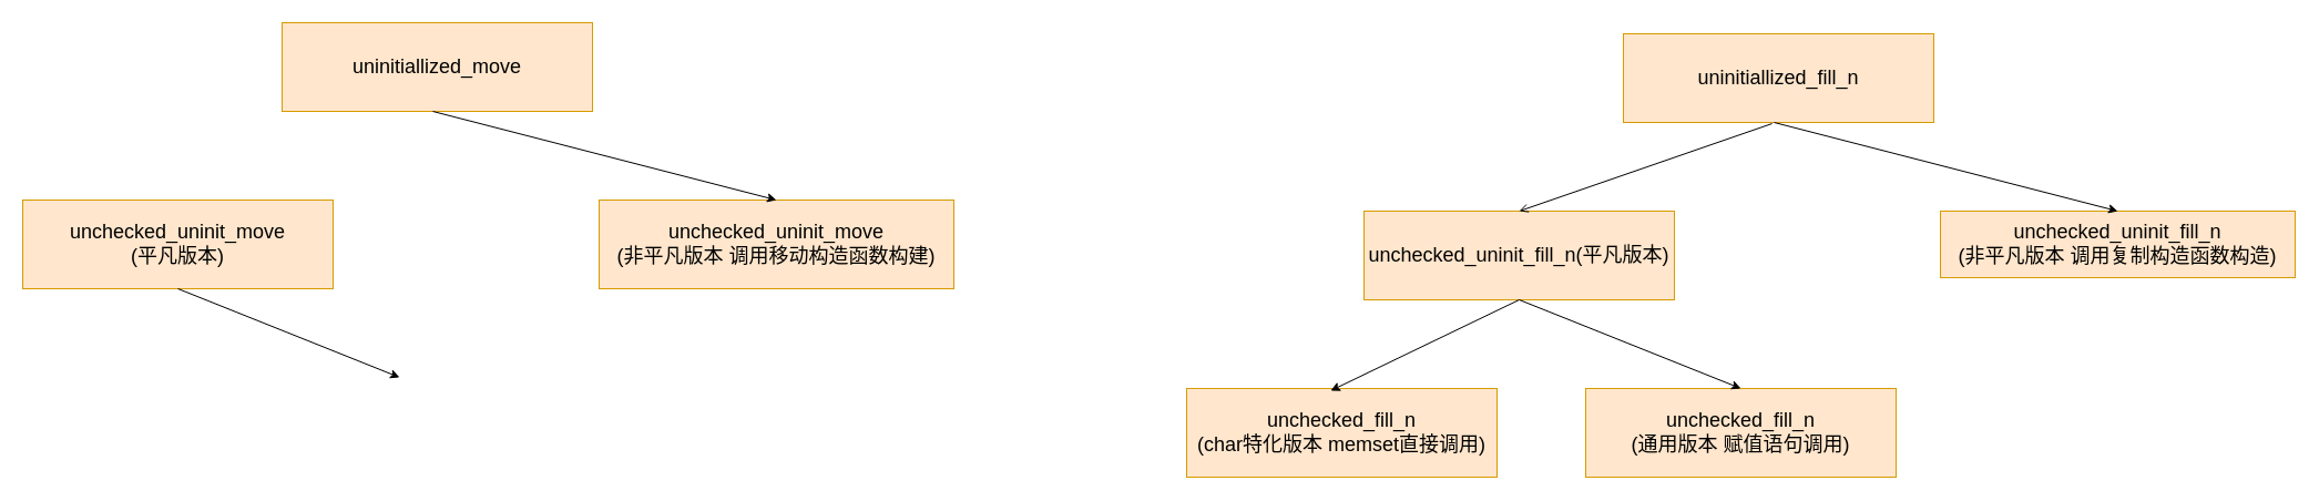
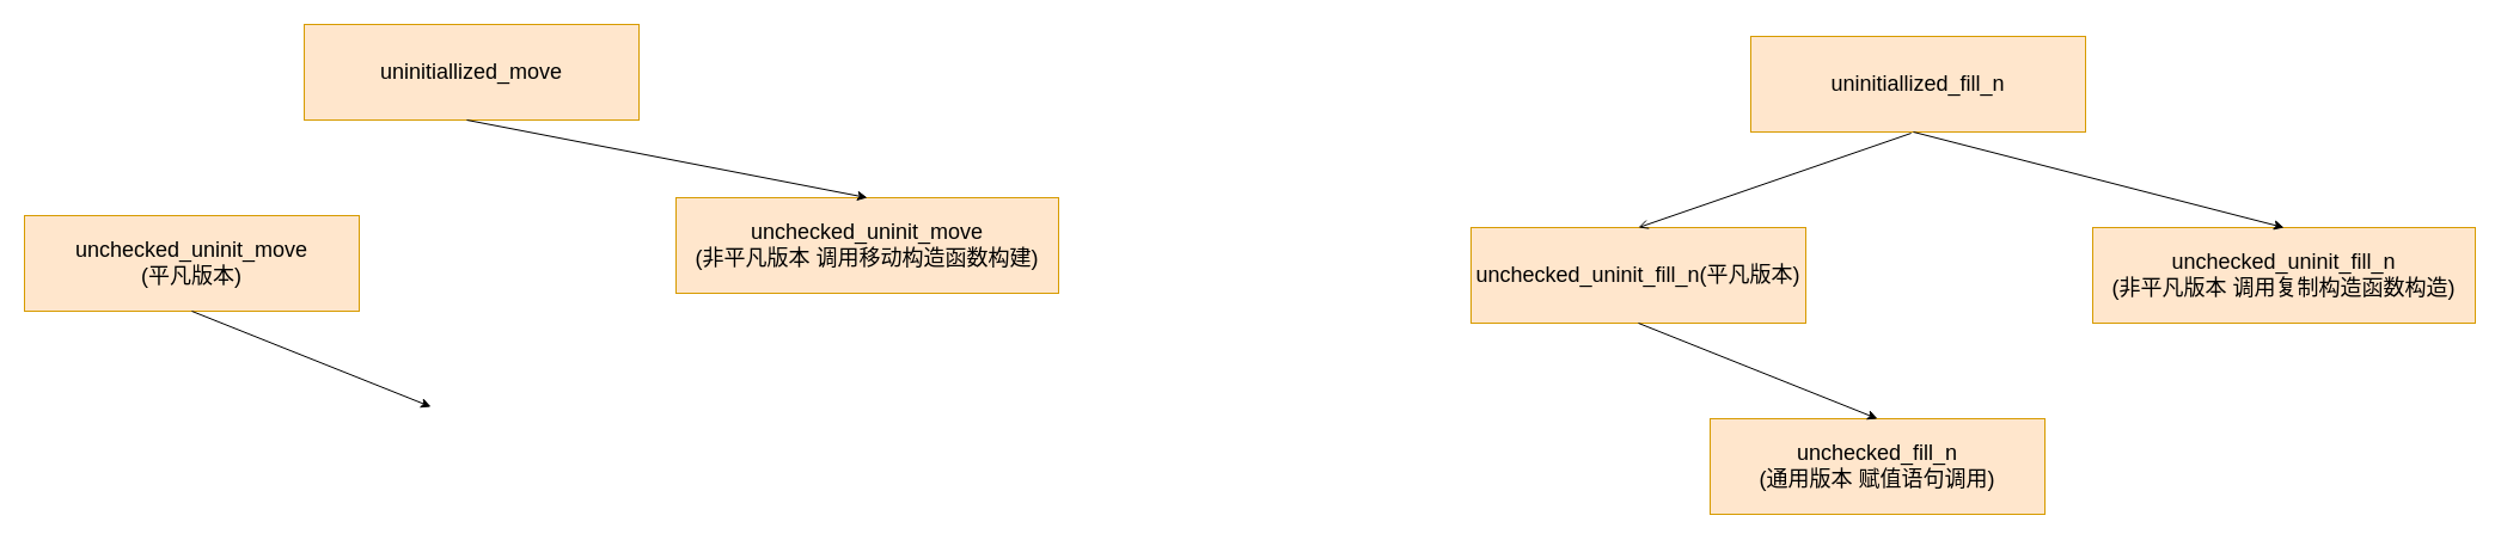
  <mxCell id="0" />
  <mxCell id="1" parent="0" />
  <mxCell id="2" value="&lt;font style=&quot;font-size: 18px;&quot;&gt;unchecked_uninit_fill_n(平凡版本)&lt;/font&gt;" style="rounded=0;whiteSpace=wrap;html=1;fillColor=#ffe6cc;strokeColor=#d79b00;" parent="1" vertex="1"><mxGeometry x="1230" y="190" width="280" height="80" as="geometry" /></mxCell>
- <mxCell id="3" value="&lt;font style=&quot;font-size: 18px&quot;&gt;unchecked_uninit_fill_n&lt;br&gt;(非平凡版本 调用复制构造函数构造)&lt;/font&gt;" style="rounded=0;whiteSpace=wrap;html=1;fillColor=#ffe6cc;strokeColor=#d79b00;" parent="1" vertex="1"><mxGeometry x="1750" y="190" width="320" height="60" as="geometry" /></mxCell>
+ <mxCell id="3" value="&lt;font style=&quot;font-size: 18px&quot;&gt;unchecked_uninit_fill_n&lt;br&gt;(非平凡版本 调用复制构造函数构造)&lt;/font&gt;" style="rounded=0;whiteSpace=wrap;html=1;fillColor=#ffe6cc;strokeColor=#d79b00;" parent="1" vertex="1"><mxGeometry x="1750" y="190" width="320" height="80" as="geometry" /></mxCell>
  <mxCell id="4" value="&lt;font style=&quot;font-size: 18px;&quot;&gt;uninitiallized_fill_n&lt;/font&gt;" style="rounded=0;whiteSpace=wrap;html=1;fillColor=#ffe6cc;strokeColor=#d79b00;" parent="1" vertex="1"><mxGeometry x="1464" y="30" width="280" height="80" as="geometry" /></mxCell>
  <mxCell id="5" value="" style="endArrow=open;html=1;rounded=0;fontSize=18;exitX=0.479;exitY=1.013;exitDx=0;exitDy=0;exitPerimeter=0;entryX=0.5;entryY=0;entryDx=0;entryDy=0;" parent="1" source="4" target="2" edge="1"><mxGeometry width="50" height="50" relative="1" as="geometry"><mxPoint x="1590" y="220" as="sourcePoint" /><mxPoint x="1640" y="170" as="targetPoint" /></mxGeometry></mxCell>
  <mxCell id="6" value="" style="endArrow=classic;html=1;rounded=0;fontSize=18;entryX=0.5;entryY=0;entryDx=0;entryDy=0;" parent="1" target="3" edge="1"><mxGeometry width="50" height="50" relative="1" as="geometry"><mxPoint x="1600" y="110" as="sourcePoint" /><mxPoint x="1380" y="200" as="targetPoint" /></mxGeometry></mxCell>
- <mxCell id="7" value="&lt;font style=&quot;font-size: 18px;&quot;&gt;unchecked_fill_n&lt;br&gt;(char特化版本 memset直接调用)&lt;/font&gt;" style="rounded=0;whiteSpace=wrap;html=1;fillColor=#ffe6cc;strokeColor=#d79b00;" parent="1" vertex="1"><mxGeometry x="1070" y="350" width="280" height="80" as="geometry" /></mxCell>
  <mxCell id="8" value="&lt;font style=&quot;font-size: 18px;&quot;&gt;unchecked_fill_n&lt;br&gt;(通用版本 赋值语句调用)&lt;/font&gt;" style="rounded=0;whiteSpace=wrap;html=1;fillColor=#ffe6cc;strokeColor=#d79b00;" parent="1" vertex="1"><mxGeometry x="1430" y="350" width="280" height="80" as="geometry" /></mxCell>
- <mxCell id="9" value="" style="endArrow=classic;html=1;rounded=0;fontSize=18;exitX=0.5;exitY=1;exitDx=0;exitDy=0;entryX=0.464;entryY=0.025;entryDx=0;entryDy=0;entryPerimeter=0;" parent="1" source="2" target="7" edge="1"><mxGeometry width="50" height="50" relative="1" as="geometry"><mxPoint x="1110" y="280" as="sourcePoint" /><mxPoint x="1160" y="230" as="targetPoint" /></mxGeometry></mxCell>
  <mxCell id="10" value="" style="endArrow=classic;html=1;rounded=0;fontSize=18;entryX=0.5;entryY=0;entryDx=0;entryDy=0;" parent="1" target="8" edge="1"><mxGeometry width="50" height="50" relative="1" as="geometry"><mxPoint x="1370" y="270" as="sourcePoint" /><mxPoint x="1179.92" y="372" as="targetPoint" /></mxGeometry></mxCell>
  <mxCell id="11" value="&lt;font style=&quot;font-size: 18px&quot;&gt;unchecked_uninit_move&lt;br&gt;(平凡版本)&lt;/font&gt;" style="rounded=0;whiteSpace=wrap;html=1;fillColor=#ffe6cc;strokeColor=#d79b00;" vertex="1" parent="1"><mxGeometry x="20" y="180" width="280" height="80" as="geometry" /></mxCell>
- <mxCell id="12" value="&lt;span style=&quot;font-size: 18px&quot;&gt;unchecked_uninit_move&lt;/span&gt;&lt;br style=&quot;font-size: 18px&quot;&gt;&lt;span style=&quot;font-size: 18px&quot;&gt;(非平凡版本 调用移动构造函数构建)&lt;/span&gt;" style="rounded=0;whiteSpace=wrap;html=1;fillColor=#ffe6cc;strokeColor=#d79b00;" vertex="1" parent="1"><mxGeometry x="540" y="180" width="320" height="80" as="geometry" /></mxCell>
+ <mxCell id="12" value="&lt;span style=&quot;font-size: 18px&quot;&gt;unchecked_uninit_move&lt;/span&gt;&lt;br style=&quot;font-size: 18px&quot;&gt;&lt;span style=&quot;font-size: 18px&quot;&gt;(非平凡版本 调用移动构造函数构建)&lt;/span&gt;" style="rounded=0;whiteSpace=wrap;html=1;fillColor=#ffe6cc;strokeColor=#d79b00;" vertex="1" parent="1"><mxGeometry x="565" y="165" width="320" height="80" as="geometry" /></mxCell>
  <mxCell id="13" value="&lt;font style=&quot;font-size: 18px&quot;&gt;uninitiallized_move&lt;/font&gt;" style="rounded=0;whiteSpace=wrap;html=1;fillColor=#ffe6cc;strokeColor=#d79b00;" vertex="1" parent="1"><mxGeometry x="254" y="20" width="280" height="80" as="geometry" /></mxCell>
  <mxCell id="14" value="" style="endArrow=classic;html=1;rounded=0;fontSize=18;entryX=0.5;entryY=0;entryDx=0;entryDy=0;" edge="1" parent="1" target="12"><mxGeometry width="50" height="50" relative="1" as="geometry"><mxPoint x="390" y="100" as="sourcePoint" /><mxPoint x="170" y="190" as="targetPoint" /></mxGeometry></mxCell>
  <mxCell id="15" value="" style="endArrow=classic;html=1;rounded=0;fontSize=18;entryX=0.5;entryY=0;entryDx=0;entryDy=0;" edge="1" parent="1"><mxGeometry width="50" height="50" relative="1" as="geometry"><mxPoint x="160" y="260" as="sourcePoint" /><mxPoint x="360" y="340" as="targetPoint" /></mxGeometry></mxCell>
